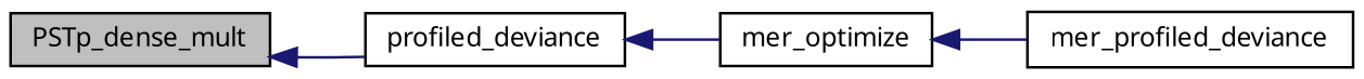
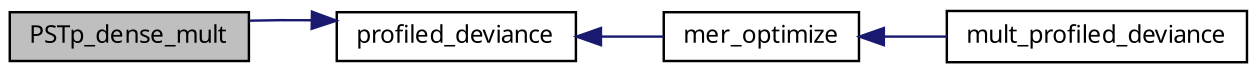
  digraph {
    rankdir=LR
    node [color=black fillcolor=white fontname="FreeSans.ttf" fontsize=10 shape=record style=filled]
    edge [color=midnightblue dir=back fontname="FreeSans.ttf" fontsize=10 labelfontname="FreeSans.ttf" labelfontsize=10 style=solid]
    n1 [fillcolor=grey75 fontcolor=black height=0.2 label=PSTp_dense_mult width=0.4]
    n2 [height=0.2 label=profiled_deviance width=0.4]
    n3 [height=0.2 label=mer_optimize width=0.4]
-   n4 [height=0.2 label=mer_profiled_deviance width=0.4]
-   n1 -> n2
+   n4 [height=0.2 label=mult_profiled_deviance width=0.4]
+   n2 -> n1
    n2 -> n3
    n3 -> n4
  }
